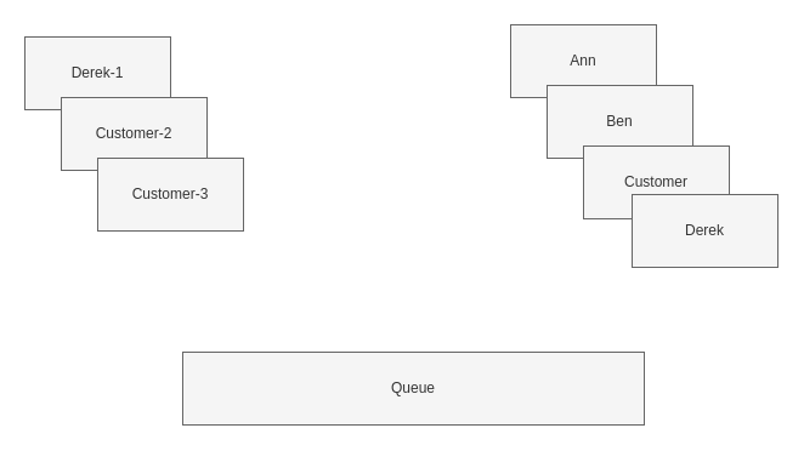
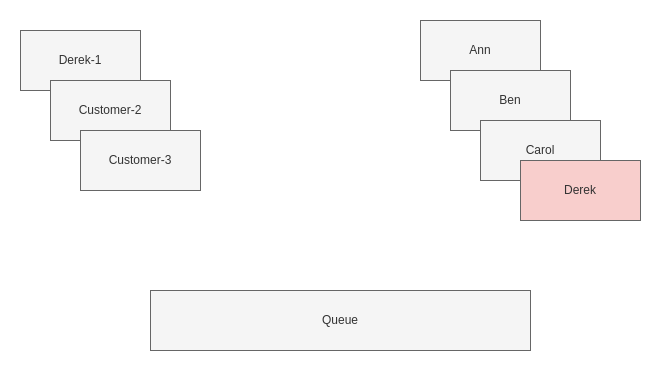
  <mxCell id="0" />
  <mxCell id="1" parent="0" />
  <mxCell id="2" value="Derek-1&lt;br&gt;" style="whiteSpace=wrap;html=1;fillColor=#f5f5f5;fontColor=#333333;strokeColor=#666666;" vertex="1" parent="1"><mxGeometry x="20" y="30" width="120" height="60" as="geometry" /></mxCell>
  <mxCell id="3" value="Customer-2&lt;span style=&quot;color: rgba(0, 0, 0, 0); font-family: monospace; font-size: 0px; text-align: start;&quot;&gt;%3CmxGraphModel%3E%3Croot%3E%3CmxCell%20id%3D%220%22%2F%3E%3CmxCell%20id%3D%221%22%20parent%3D%220%22%2F%3E%3CmxCell%20id%3D%222%22%20value%3D%22Customer-1%26lt%3Bbr%26gt%3B%22%20style%3D%22whiteSpace%3Dwrap%3Bhtml%3D1%3BfillColor%3D%23f5f5f5%3BfontColor%3D%23333333%3BstrokeColor%3D%23666666%3B%22%20vertex%3D%221%22%20parent%3D%221%22%3E%3CmxGeometry%20x%3D%2290%22%20y%3D%2290%22%20width%3D%22120%22%20height%3D%2260%22%20as%3D%22geometry%22%2F%3E%3C%2FmxCell%3E%3C%2Froot%3E%3C%2FmxGraphModel%3E&lt;/span&gt;" style="whiteSpace=wrap;html=1;fillColor=#f5f5f5;fontColor=#333333;strokeColor=#666666;" vertex="1" parent="1"><mxGeometry x="50" y="80" width="120" height="60" as="geometry" /></mxCell>
  <mxCell id="4" value="Customer-3&lt;br&gt;" style="whiteSpace=wrap;html=1;fillColor=#f5f5f5;fontColor=#333333;strokeColor=#666666;" vertex="1" parent="1"><mxGeometry x="80" y="130" width="120" height="60" as="geometry" /></mxCell>
  <mxCell id="5" value="Queue&lt;br&gt;" style="whiteSpace=wrap;html=1;fillColor=#f5f5f5;fontColor=#333333;strokeColor=#666666;" vertex="1" parent="1"><mxGeometry x="150" y="290" width="380" height="60" as="geometry" /></mxCell>
  <mxCell id="6" value="Ann" style="whiteSpace=wrap;html=1;fillColor=#f5f5f5;fontColor=#333333;strokeColor=#666666;" vertex="1" parent="1"><mxGeometry x="420" y="20" width="120" height="60" as="geometry" /></mxCell>
  <mxCell id="7" value="Ben" style="whiteSpace=wrap;html=1;fillColor=#f5f5f5;fontColor=#333333;strokeColor=#666666;" vertex="1" parent="1"><mxGeometry x="450" y="70" width="120" height="60" as="geometry" /></mxCell>
- <mxCell id="8" value="Customer" style="whiteSpace=wrap;html=1;fillColor=#f5f5f5;fontColor=#333333;strokeColor=#666666;" vertex="1" parent="1"><mxGeometry x="480" y="120" width="120" height="60" as="geometry" /></mxCell>
- <mxCell id="9" value="Derek" style="whiteSpace=wrap;html=1;fillColor=#f5f5f5;fontColor=#333333;strokeColor=#666666;" vertex="1" parent="1"><mxGeometry x="520" y="160" width="120" height="60" as="geometry" /></mxCell>
+ <mxCell id="8" value="Carol" style="whiteSpace=wrap;html=1;fillColor=#f5f5f5;fontColor=#333333;strokeColor=#666666;" vertex="1" parent="1"><mxGeometry x="480" y="120" width="120" height="60" as="geometry" /></mxCell>
+ <mxCell id="9" value="Derek" style="whiteSpace=wrap;html=1;fillColor=#f8cecc;fontColor=#333333;strokeColor=#666666;" vertex="1" parent="1"><mxGeometry x="520" y="160" width="120" height="60" as="geometry" /></mxCell>
